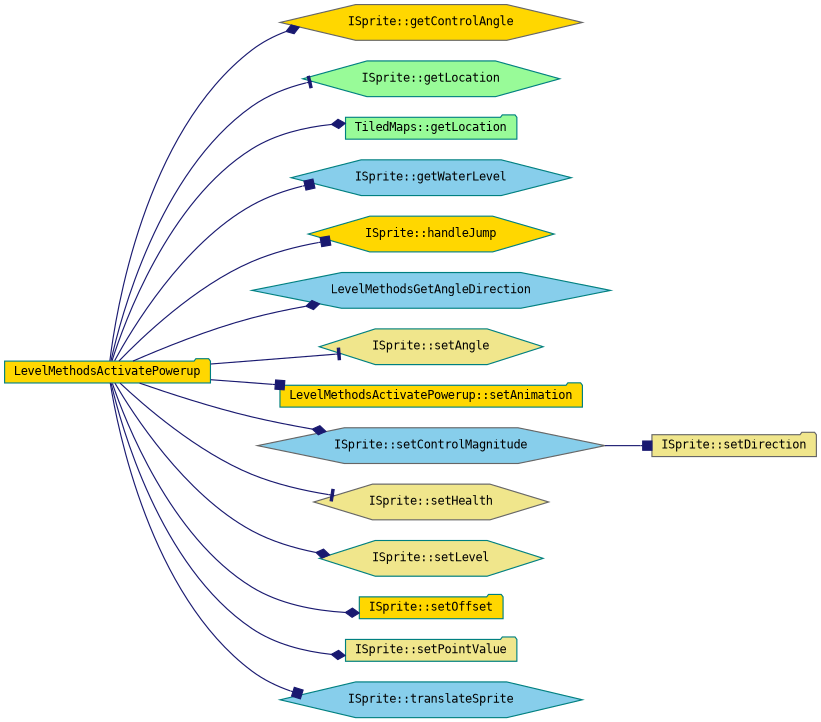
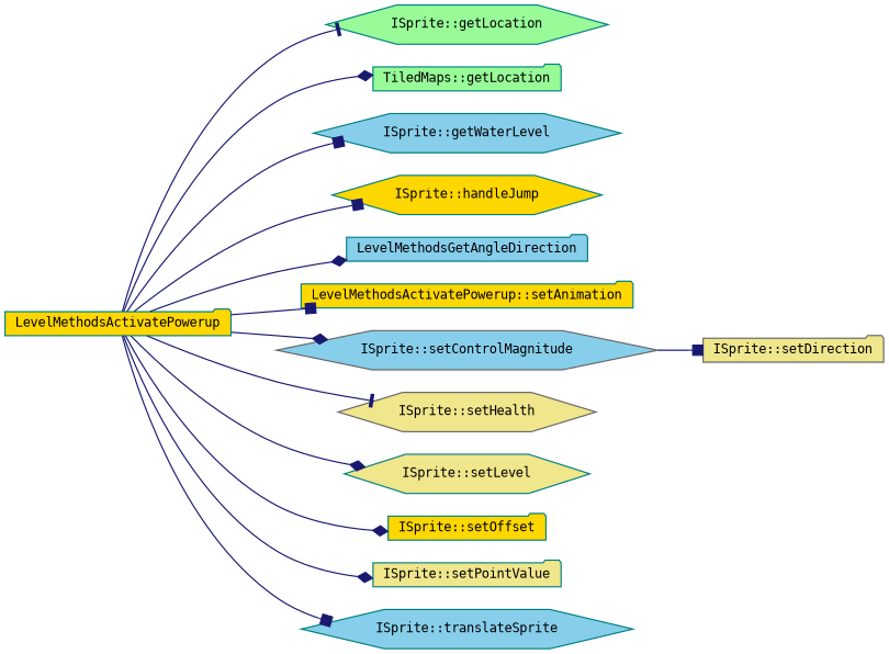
  digraph {
    fontname="DejaVu Sans Mono"
    rankdir=LR
    node [color=teal fillcolor=gold fontname="DejaVu Sans Mono" fontsize=10 shape=hexagon style=filled]
    edge [arrowhead=diamond color=midnightblue fontname="DejaVu Sans Mono" fontsize=10 labelfontname=Helvetica labelfontsize=10 style=solid]
    n1 [fontcolor=black height=0.2 label=LevelMethodsActivatePowerup shape=folder width=0.4]
-   n2 [color=gray40 height=0.2 label="ISprite::getControlAngle" width=0.4]
    n3 [fillcolor=palegreen height=0.2 label="ISprite::getLocation" width=0.4]
    n4 [fillcolor=palegreen height=0.2 label="TiledMaps::getLocation" shape=folder width=0.4]
    n5 [fillcolor=skyblue height=0.2 label="ISprite::getWaterLevel" width=0.4]
    n6 [height=0.2 label="ISprite::handleJump" width=0.4]
-   n7 [fillcolor=skyblue height=0.2 label=LevelMethodsGetAngleDirection width=0.4]
-   n8 [fillcolor=khaki height=0.2 label="ISprite::setAngle" width=0.4]
+   n7 [fillcolor=skyblue height=0.2 label=LevelMethodsGetAngleDirection shape=folder width=0.4]
    n9 [height=0.2 label="LevelMethodsActivatePowerup::setAnimation" shape=folder width=0.4]
    n10 [color=gray40 fillcolor=skyblue height=0.2 label="ISprite::setControlMagnitude" width=0.4]
    n11 [color=gray40 fillcolor=khaki height=0.2 label="ISprite::setHealth" width=0.4]
    n12 [fillcolor=khaki height=0.2 label="ISprite::setLevel" width=0.4]
    n13 [height=0.2 label="ISprite::setOffset" shape=folder width=0.4]
    n14 [fillcolor=khaki height=0.2 label="ISprite::setPointValue" shape=folder width=0.4]
    n15 [fillcolor=skyblue height=0.2 label="ISprite::translateSprite" width=0.4]
    n16 [color=gray40 fillcolor=khaki height=0.2 label="ISprite::setDirection" shape=folder width=0.4]
-   n1 -> n2
    n1 -> n3 [arrowhead=tee]
    n1 -> n4
    n1 -> n5 [arrowhead=box]
    n1 -> n6 [arrowhead=box]
    n1 -> n7
-   n1 -> n8 [arrowhead=tee]
    n1 -> n9 [arrowhead=box]
    n1 -> n10
    n1 -> n11 [arrowhead=tee]
    n1 -> n12
    n1 -> n13
    n1 -> n14
    n1 -> n15 [arrowhead=box]
    n10 -> n16 [arrowhead=box]
  }
